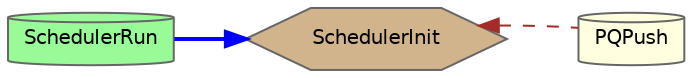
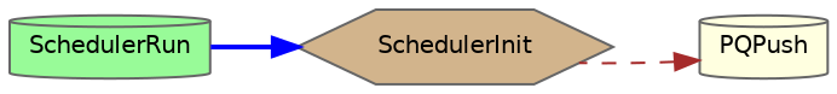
  digraph {
    rankdir=RL
    node [color=grey40 fontname=Helvetica fontsize=10 shape=cylinder style=filled]
    edge [dir=back fontname=Helvetica fontsize=10 labelfontname=Helvetica labelfontsize=10]
    n1 [color=gray40 fillcolor=lightyellow fontcolor=black height=0.2 label=PQPush width=0.4]
    n2 [fillcolor=tan height=0.2 label=SchedulerInit shape=hexagon width=0.4]
    n3 [fillcolor=palegreen height=0.2 label=SchedulerRun width=0.4]
-   n2 -> n1 [color=brown style=dashed]
+   n1 -> n2 [color=brown style=dashed]
    n2 -> n3 [color=blue style=bold]
  }
